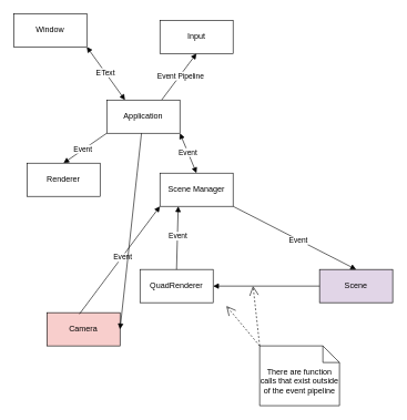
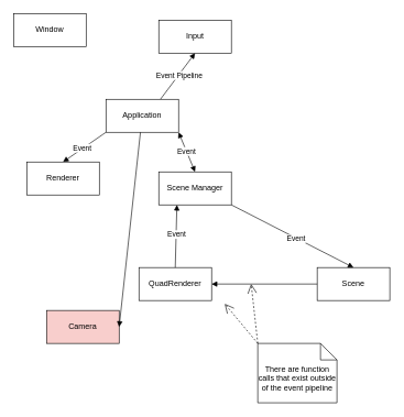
  <mxCell id="0" />
  <mxCell id="1" parent="0" />
- <mxCell id="2" value="" style="endArrow=block;startArrow=block;endFill=1;startFill=1;html=1;rounded=0;exitX=1;exitY=1;exitDx=0;exitDy=0;entryX=0.25;entryY=0;entryDx=0;entryDy=0;" edge="1" parent="1" source="12" target="11"><mxGeometry width="160" relative="1" as="geometry"><mxPoint x="150.08" y="50.004" as="sourcePoint" /><mxPoint x="173.04" y="121.978" as="targetPoint" /></mxGeometry></mxCell>
- <mxCell id="3" value="Event" style="edgeLabel;html=1;align=center;verticalAlign=middle;resizable=0;points=[];" vertex="1" connectable="0" parent="2"><mxGeometry x="-0.055" relative="1" as="geometry"><mxPoint as="offset" /></mxGeometry></mxCell>
- <mxCell id="4" value="Text" style="edgeLabel;html=1;align=center;verticalAlign=middle;resizable=0;points=[];" vertex="1" connectable="0" parent="2"><mxGeometry x="-0.006" y="3" relative="1" as="geometry"><mxPoint as="offset" /></mxGeometry></mxCell>
  <mxCell id="5" value="" style="endArrow=block;startArrow=none;endFill=1;startFill=0;html=1;rounded=0;exitX=0.75;exitY=0;exitDx=0;exitDy=0;entryX=0.5;entryY=1;entryDx=0;entryDy=0;" edge="1" parent="1" source="11" target="13"><mxGeometry width="160" relative="1" as="geometry"><mxPoint x="270" y="120" as="sourcePoint" /><mxPoint x="330.96" y="50.004" as="targetPoint" /></mxGeometry></mxCell>
  <mxCell id="6" value="Event Pipeline" style="edgeLabel;html=1;align=center;verticalAlign=middle;resizable=0;points=[];" vertex="1" connectable="0" parent="5"><mxGeometry x="0.068" y="-1" relative="1" as="geometry"><mxPoint x="-1" as="offset" /></mxGeometry></mxCell>
  <mxCell id="7" value="" style="endArrow=block;startArrow=none;endFill=1;startFill=0;html=1;rounded=0;exitX=0;exitY=1;exitDx=0;exitDy=0;entryX=0.5;entryY=0;entryDx=0;entryDy=0;" edge="1" parent="1" source="11" target="14"><mxGeometry width="160" relative="1" as="geometry"><mxPoint x="149.04" y="203.998" as="sourcePoint" /><mxPoint x="60" y="250" as="targetPoint" /></mxGeometry></mxCell>
  <mxCell id="8" value="Event" style="edgeLabel;html=1;align=center;verticalAlign=middle;resizable=0;points=[];" vertex="1" connectable="0" parent="7"><mxGeometry x="0.068" y="-1" relative="1" as="geometry"><mxPoint x="-1" as="offset" /></mxGeometry></mxCell>
  <mxCell id="9" value="" style="endArrow=block;startArrow=block;endFill=1;startFill=1;html=1;rounded=0;exitX=1;exitY=1;exitDx=0;exitDy=0;entryX=0.5;entryY=0;entryDx=0;entryDy=0;" edge="1" parent="1" source="11" target="15"><mxGeometry width="160" relative="1" as="geometry"><mxPoint x="310.96" y="205.012" as="sourcePoint" /><mxPoint x="351.04" y="258.968" as="targetPoint" /></mxGeometry></mxCell>
  <mxCell id="10" value="Event" style="edgeLabel;html=1;align=center;verticalAlign=middle;resizable=0;points=[];" vertex="1" connectable="0" parent="9"><mxGeometry x="-0.055" relative="1" as="geometry"><mxPoint as="offset" /></mxGeometry></mxCell>
  <mxCell id="11" value="Application" style="html=1;whiteSpace=wrap;" vertex="1" parent="1"><mxGeometry x="160" y="150" width="110" height="50" as="geometry" /></mxCell>
  <mxCell id="12" value="Window" style="html=1;whiteSpace=wrap;" vertex="1" parent="1"><mxGeometry x="20" y="20" width="110" height="50" as="geometry" /></mxCell>
  <mxCell id="13" value="Input" style="html=1;whiteSpace=wrap;" vertex="1" parent="1"><mxGeometry x="240" y="30" width="110" height="50" as="geometry" /></mxCell>
  <mxCell id="14" value="Renderer" style="html=1;whiteSpace=wrap;" vertex="1" parent="1"><mxGeometry x="40" y="245" width="110" height="50" as="geometry" /></mxCell>
  <mxCell id="15" value="Scene Manager" style="html=1;whiteSpace=wrap;" vertex="1" parent="1"><mxGeometry x="240" y="260" width="110" height="50" as="geometry" /></mxCell>
  <mxCell id="16" value="QuadRenderer" style="html=1;whiteSpace=wrap;" vertex="1" parent="1"><mxGeometry x="210" y="405" width="110" height="50" as="geometry" /></mxCell>
  <mxCell id="17" value="" style="endArrow=block;startArrow=none;endFill=1;startFill=0;html=1;rounded=0;exitX=0.5;exitY=0;exitDx=0;exitDy=0;entryX=0.25;entryY=1;entryDx=0;entryDy=0;" edge="1" parent="1" source="16" target="15"><mxGeometry width="160" relative="1" as="geometry"><mxPoint x="247.5" y="360" as="sourcePoint" /><mxPoint x="182.5" y="420" as="targetPoint" /></mxGeometry></mxCell>
  <mxCell id="18" value="Event" style="edgeLabel;html=1;align=center;verticalAlign=middle;resizable=0;points=[];" vertex="1" connectable="0" parent="17"><mxGeometry x="0.068" y="-1" relative="1" as="geometry"><mxPoint x="-1" as="offset" /></mxGeometry></mxCell>
- <mxCell id="19" value="Scene" style="html=1;whiteSpace=wrap;fillColor=#e1d5e7;" vertex="1" parent="1"><mxGeometry x="480" y="405" width="110" height="50" as="geometry" /></mxCell>
+ <mxCell id="19" value="Scene" style="html=1;whiteSpace=wrap;" vertex="1" parent="1"><mxGeometry x="480" y="405" width="110" height="50" as="geometry" /></mxCell>
  <mxCell id="20" value="" style="endArrow=block;startArrow=none;endFill=1;startFill=0;html=1;rounded=0;exitX=1;exitY=1;exitDx=0;exitDy=0;entryX=0.5;entryY=0;entryDx=0;entryDy=0;" edge="1" parent="1" source="15" target="19"><mxGeometry width="160" relative="1" as="geometry"><mxPoint x="410" y="375" as="sourcePoint" /><mxPoint x="413" y="280" as="targetPoint" /></mxGeometry></mxCell>
  <mxCell id="21" value="Event" style="edgeLabel;html=1;align=center;verticalAlign=middle;resizable=0;points=[];" vertex="1" connectable="0" parent="20"><mxGeometry x="0.068" y="-1" relative="1" as="geometry"><mxPoint x="-1" as="offset" /></mxGeometry></mxCell>
  <mxCell id="22" value="Camera" style="html=1;whiteSpace=wrap;fillColor=#f8cecc;" vertex="1" parent="1"><mxGeometry x="70" y="470" width="110" height="50" as="geometry" /></mxCell>
- <mxCell id="23" value="" style="endArrow=block;startArrow=none;endFill=1;startFill=0;html=1;rounded=0;exitX=0.445;exitY=0.04;exitDx=0;exitDy=0;entryX=0;entryY=1;entryDx=0;entryDy=0;exitPerimeter=0;" edge="1" parent="1" source="22" target="15"><mxGeometry width="160" relative="1" as="geometry"><mxPoint x="275" y="415" as="sourcePoint" /><mxPoint x="278" y="320" as="targetPoint" /></mxGeometry></mxCell>
- <mxCell id="24" value="Event" style="edgeLabel;html=1;align=center;verticalAlign=middle;resizable=0;points=[];" vertex="1" connectable="0" parent="23"><mxGeometry x="0.068" y="-1" relative="1" as="geometry"><mxPoint x="-1" as="offset" /></mxGeometry></mxCell>
  <mxCell id="25" value="" style="endArrow=none;startArrow=block;endFill=0;startFill=1;html=1;rounded=0;exitX=1;exitY=0.5;exitDx=0;exitDy=0;" edge="1" parent="1" source="16"><mxGeometry width="160" relative="1" as="geometry"><mxPoint x="320" y="430" as="sourcePoint" /><mxPoint x="480" y="430" as="targetPoint" /></mxGeometry></mxCell>
  <mxCell id="26" value="" style="endArrow=none;startArrow=block;endFill=0;startFill=1;html=1;rounded=0;exitX=1;exitY=0.5;exitDx=0;exitDy=0;" edge="1" parent="1" source="22" target="11"><mxGeometry width="160" relative="1" as="geometry"><mxPoint x="330" y="440" as="sourcePoint" /><mxPoint x="490" y="440" as="targetPoint" /></mxGeometry></mxCell>
  <mxCell id="27" value="There are function calls that exist outside of the event pipeline" style="shape=note2;boundedLbl=1;whiteSpace=wrap;html=1;size=25;verticalAlign=top;align=center;" vertex="1" parent="1"><mxGeometry x="390" y="520" width="120" height="90" as="geometry" /></mxCell>
  <mxCell id="28" value="" style="endArrow=open;endSize=12;dashed=1;html=1;rounded=0;exitX=0;exitY=0;exitDx=0;exitDy=0;exitPerimeter=0;" edge="1" parent="1" source="27"><mxGeometry width="160" relative="1" as="geometry"><mxPoint x="300" y="510" as="sourcePoint" /><mxPoint x="340" y="460" as="targetPoint" /></mxGeometry></mxCell>
  <mxCell id="29" value="" style="endArrow=open;endSize=12;dashed=1;html=1;rounded=0;exitX=0;exitY=0;exitDx=0;exitDy=0;exitPerimeter=0;" edge="1" parent="1" source="27"><mxGeometry width="160" relative="1" as="geometry"><mxPoint x="400" y="530" as="sourcePoint" /><mxPoint x="380" y="430" as="targetPoint" /></mxGeometry></mxCell>
